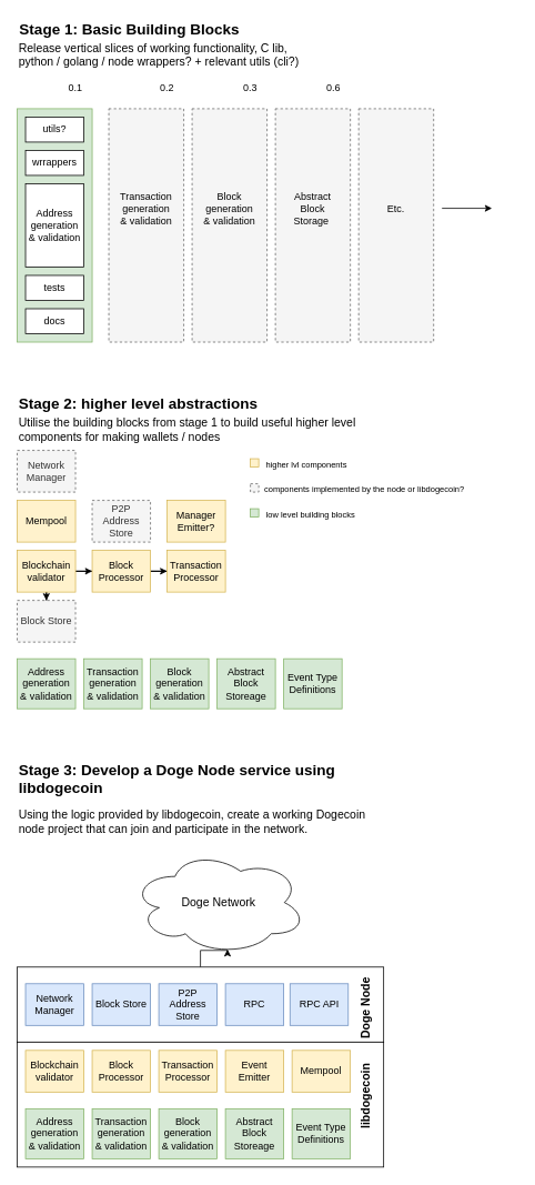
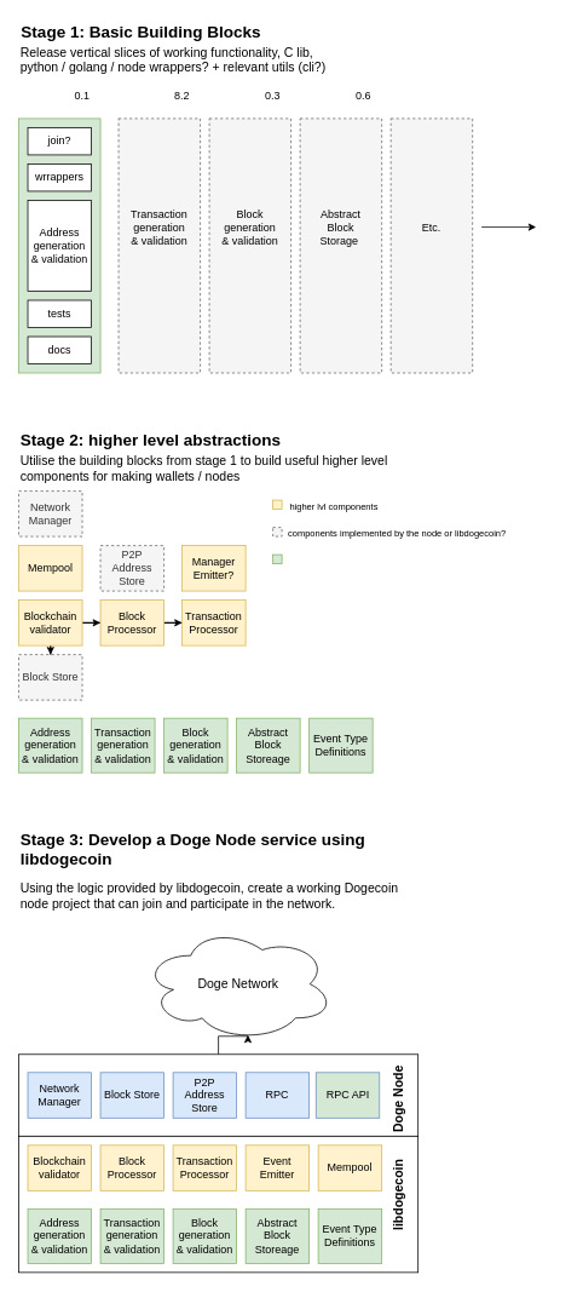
  <mxCell id="0" />
  <mxCell id="1" parent="0" />
  <mxCell id="2" style="edgeStyle=orthogonalEdgeStyle;rounded=0;orthogonalLoop=1;jettySize=auto;html=1;entryX=0.55;entryY=0.95;entryDx=0;entryDy=0;entryPerimeter=0;fontSize=14;" edge="1" parent="1" source="3" target="69"><mxGeometry relative="1" as="geometry" /></mxCell>
  <mxCell id="3" value="" style="rounded=0;whiteSpace=wrap;html=1;fontSize=10;" vertex="1" parent="1"><mxGeometry x="20" y="1160" width="440" height="90" as="geometry" /></mxCell>
  <mxCell id="4" value="" style="rounded=0;whiteSpace=wrap;html=1;fontSize=10;" vertex="1" parent="1"><mxGeometry x="20" y="1250" width="440" height="150" as="geometry" /></mxCell>
  <mxCell id="5" value="" style="rounded=0;whiteSpace=wrap;html=1;fillColor=#f5f5f5;strokeColor=#666666;fontColor=#333333;dashed=1;" vertex="1" parent="1"><mxGeometry x="430" y="130" width="90" height="280" as="geometry" /></mxCell>
  <mxCell id="6" value="" style="rounded=0;whiteSpace=wrap;html=1;fillColor=#d5e8d4;strokeColor=#82b366;" vertex="1" parent="1"><mxGeometry x="20" y="130" width="90" height="280" as="geometry" /></mxCell>
  <mxCell id="7" value="Address generation &amp;amp; validation" style="rounded=0;whiteSpace=wrap;html=1;" vertex="1" parent="1"><mxGeometry x="30" y="220" width="70" height="100" as="geometry" /></mxCell>
  <mxCell id="8" value="wrrappers" style="rounded=0;whiteSpace=wrap;html=1;" vertex="1" parent="1"><mxGeometry x="30" y="180" width="70" height="30" as="geometry" /></mxCell>
- <mxCell id="9" value="utils?" style="rounded=0;whiteSpace=wrap;html=1;" vertex="1" parent="1"><mxGeometry x="30" y="140" width="70" height="30" as="geometry" /></mxCell>
+ <mxCell id="9" value="join?" style="rounded=0;whiteSpace=wrap;html=1;" vertex="1" parent="1"><mxGeometry x="30" y="140" width="70" height="30" as="geometry" /></mxCell>
  <mxCell id="10" value="docs" style="rounded=0;whiteSpace=wrap;html=1;" vertex="1" parent="1"><mxGeometry x="30" y="370" width="70" height="30" as="geometry" /></mxCell>
  <mxCell id="11" value="0.1" style="text;html=1;strokeColor=none;fillColor=none;align=center;verticalAlign=middle;whiteSpace=wrap;rounded=0;" vertex="1" parent="1"><mxGeometry x="70" y="90" width="40" height="30" as="geometry" /></mxCell>
  <mxCell id="12" value="" style="rounded=0;whiteSpace=wrap;html=1;fillColor=#f5f5f5;strokeColor=#666666;fontColor=#333333;dashed=1;" vertex="1" parent="1"><mxGeometry x="130" y="130" width="90" height="280" as="geometry" /></mxCell>
  <mxCell id="13" value="" style="rounded=0;whiteSpace=wrap;html=1;fillColor=#f5f5f5;strokeColor=#666666;fontColor=#333333;dashed=1;" vertex="1" parent="1"><mxGeometry x="230" y="130" width="90" height="280" as="geometry" /></mxCell>
  <mxCell id="14" value="" style="rounded=0;whiteSpace=wrap;html=1;fillColor=#f5f5f5;strokeColor=#666666;fontColor=#333333;dashed=1;" vertex="1" parent="1"><mxGeometry x="330" y="130" width="90" height="280" as="geometry" /></mxCell>
  <mxCell id="15" value="Transaction generation &amp;amp; validation" style="text;html=1;strokeColor=none;fillColor=none;align=center;verticalAlign=middle;whiteSpace=wrap;rounded=0;dashed=1;" vertex="1" parent="1"><mxGeometry x="140" y="210" width="70" height="80" as="geometry" /></mxCell>
  <mxCell id="16" value="Block generation &amp;amp; validation" style="text;html=1;strokeColor=none;fillColor=none;align=center;verticalAlign=middle;whiteSpace=wrap;rounded=0;dashed=1;" vertex="1" parent="1"><mxGeometry x="240" y="210" width="70" height="80" as="geometry" /></mxCell>
  <mxCell id="17" value="Abstract Block Storage&amp;nbsp;" style="text;html=1;strokeColor=none;fillColor=none;align=center;verticalAlign=middle;whiteSpace=wrap;rounded=0;dashed=1;" vertex="1" parent="1"><mxGeometry x="340" y="210" width="70" height="80" as="geometry" /></mxCell>
- <mxCell id="18" value="0.2" style="text;html=1;strokeColor=none;fillColor=none;align=center;verticalAlign=middle;whiteSpace=wrap;rounded=0;" vertex="1" parent="1"><mxGeometry x="180" y="90" width="40" height="30" as="geometry" /></mxCell>
+ <mxCell id="18" value="8.2" style="text;html=1;strokeColor=none;fillColor=none;align=center;verticalAlign=middle;whiteSpace=wrap;rounded=0;" vertex="1" parent="1"><mxGeometry x="180" y="90" width="40" height="30" as="geometry" /></mxCell>
  <mxCell id="19" value="0.3" style="text;html=1;strokeColor=none;fillColor=none;align=center;verticalAlign=middle;whiteSpace=wrap;rounded=0;" vertex="1" parent="1"><mxGeometry x="280" y="90" width="40" height="30" as="geometry" /></mxCell>
  <mxCell id="20" value="0.6" style="text;html=1;strokeColor=none;fillColor=none;align=center;verticalAlign=middle;whiteSpace=wrap;rounded=0;" vertex="1" parent="1"><mxGeometry x="380" y="90" width="40" height="30" as="geometry" /></mxCell>
  <mxCell id="21" value="" style="endArrow=classic;html=1;rounded=0;" edge="1" parent="1"><mxGeometry width="50" height="50" relative="1" as="geometry"><mxPoint x="530" y="249.5" as="sourcePoint" /><mxPoint x="590" y="249.5" as="targetPoint" /></mxGeometry></mxCell>
  <mxCell id="22" value="Etc." style="text;html=1;strokeColor=none;fillColor=none;align=center;verticalAlign=middle;whiteSpace=wrap;rounded=0;dashed=1;" vertex="1" parent="1"><mxGeometry x="440" y="210" width="70" height="80" as="geometry" /></mxCell>
  <mxCell id="23" value="&lt;font style=&quot;font-size: 14px&quot;&gt;Release vertical slices of working functionality, C lib, python / golang / node wrappers? + relevant utils (cli?)&lt;/font&gt;" style="text;html=1;strokeColor=none;fillColor=none;align=left;verticalAlign=middle;whiteSpace=wrap;rounded=0;dashed=1;" vertex="1" parent="1"><mxGeometry x="20" y="50" width="350" height="30" as="geometry" /></mxCell>
  <mxCell id="24" value="tests" style="rounded=0;whiteSpace=wrap;html=1;" vertex="1" parent="1"><mxGeometry x="30" y="330" width="70" height="30" as="geometry" /></mxCell>
  <mxCell id="25" value="&lt;font style=&quot;font-size: 18px&quot;&gt;&lt;b&gt;Stage 1: Basic Building Blocks&lt;/b&gt;&lt;/font&gt;" style="text;html=1;strokeColor=none;fillColor=none;align=center;verticalAlign=middle;whiteSpace=wrap;rounded=0;dashed=1;fontSize=14;" vertex="1" parent="1"><mxGeometry x="20" y="20" width="270" height="30" as="geometry" /></mxCell>
  <mxCell id="26" value="Address generation &amp;amp; validation" style="rounded=0;whiteSpace=wrap;html=1;fillColor=#d5e8d4;strokeColor=#82b366;" vertex="1" parent="1"><mxGeometry x="20" y="790" width="70" height="60" as="geometry" /></mxCell>
  <mxCell id="27" value="&lt;font style=&quot;font-size: 14px&quot;&gt;Utilise the building blocks from stage 1 to build useful higher level components for making wallets / nodes&lt;/font&gt;" style="text;html=1;strokeColor=none;fillColor=none;align=left;verticalAlign=middle;whiteSpace=wrap;rounded=0;dashed=1;" vertex="1" parent="1"><mxGeometry x="20" y="500" width="420" height="30" as="geometry" /></mxCell>
  <mxCell id="28" value="&lt;font style=&quot;font-size: 18px&quot;&gt;&lt;b&gt;Stage 2: higher level abstractions&lt;/b&gt;&lt;/font&gt;" style="text;html=1;strokeColor=none;fillColor=none;align=left;verticalAlign=middle;whiteSpace=wrap;rounded=0;dashed=1;fontSize=14;" vertex="1" parent="1"><mxGeometry x="20" y="470" width="300" height="30" as="geometry" /></mxCell>
  <mxCell id="29" value="Transaction generation &amp;amp; validation" style="rounded=0;whiteSpace=wrap;html=1;fillColor=#d5e8d4;strokeColor=#82b366;" vertex="1" parent="1"><mxGeometry x="100" y="790" width="70" height="60" as="geometry" /></mxCell>
  <mxCell id="30" value="Block generation &amp;amp; validation" style="rounded=0;whiteSpace=wrap;html=1;fillColor=#d5e8d4;strokeColor=#82b366;" vertex="1" parent="1"><mxGeometry x="180" y="790" width="70" height="60" as="geometry" /></mxCell>
  <mxCell id="31" value="Abstract Block Storeage" style="rounded=0;whiteSpace=wrap;html=1;fillColor=#d5e8d4;strokeColor=#82b366;" vertex="1" parent="1"><mxGeometry x="260" y="790" width="70" height="60" as="geometry" /></mxCell>
  <mxCell id="32" style="edgeStyle=orthogonalEdgeStyle;rounded=0;orthogonalLoop=1;jettySize=auto;html=1;fontSize=18;" edge="1" parent="1" source="34" target="36"><mxGeometry relative="1" as="geometry" /></mxCell>
  <mxCell id="33" style="edgeStyle=orthogonalEdgeStyle;rounded=0;orthogonalLoop=1;jettySize=auto;html=1;fontSize=18;" edge="1" parent="1" source="34" target="41"><mxGeometry relative="1" as="geometry" /></mxCell>
  <mxCell id="34" value="Blockchain validator" style="rounded=0;whiteSpace=wrap;html=1;fillColor=#fff2cc;strokeColor=#d6b656;" vertex="1" parent="1"><mxGeometry x="20" y="660" width="70" height="50" as="geometry" /></mxCell>
  <mxCell id="35" style="edgeStyle=orthogonalEdgeStyle;rounded=0;orthogonalLoop=1;jettySize=auto;html=1;fontSize=18;" edge="1" parent="1" source="36" target="37"><mxGeometry relative="1" as="geometry" /></mxCell>
  <mxCell id="36" value="Block Processor" style="rounded=0;whiteSpace=wrap;html=1;fillColor=#fff2cc;strokeColor=#d6b656;" vertex="1" parent="1"><mxGeometry x="110" y="660" width="70" height="50" as="geometry" /></mxCell>
  <mxCell id="37" value="Transaction&lt;br&gt;Processor" style="rounded=0;whiteSpace=wrap;html=1;fillColor=#fff2cc;strokeColor=#d6b656;" vertex="1" parent="1"><mxGeometry x="200" y="660" width="70" height="50" as="geometry" /></mxCell>
  <mxCell id="38" value="Mempool&lt;span style=&quot;color: rgba(0 , 0 , 0 , 0) ; font-family: monospace ; font-size: 0px&quot;&gt;%3CmxGraphModel%3E%3Croot%3E%3CmxCell%20id%3D%220%22%2F%3E%3CmxCell%20id%3D%221%22%20parent%3D%220%22%2F%3E%3CmxCell%20id%3D%222%22%20value%3D%22Block%20Processor%22%20style%3D%22rounded%3D0%3BwhiteSpace%3Dwrap%3Bhtml%3D1%3B%22%20vertex%3D%221%22%20parent%3D%221%22%3E%3CmxGeometry%20x%3D%22280%22%20y%3D%22660%22%20width%3D%2270%22%20height%3D%2250%22%20as%3D%22geometry%22%2F%3E%3C%2FmxCell%3E%3C%2Froot%3E%3C%2FmxGraphModel%3E&lt;/span&gt;" style="rounded=0;whiteSpace=wrap;html=1;fillColor=#fff2cc;strokeColor=#d6b656;" vertex="1" parent="1"><mxGeometry x="20" y="600" width="70" height="50" as="geometry" /></mxCell>
  <mxCell id="39" value="P2P Address Store" style="rounded=0;whiteSpace=wrap;html=1;fillColor=#f5f5f5;fontColor=#333333;strokeColor=#666666;dashed=1;" vertex="1" parent="1"><mxGeometry x="110" y="600" width="70" height="50" as="geometry" /></mxCell>
  <mxCell id="40" value="Network Manager" style="rounded=0;whiteSpace=wrap;html=1;fillColor=#f5f5f5;fontColor=#333333;strokeColor=#666666;dashed=1;" vertex="1" parent="1"><mxGeometry x="20" y="540" width="70" height="50" as="geometry" /></mxCell>
  <mxCell id="41" value="Block Store" style="rounded=0;whiteSpace=wrap;html=1;fillColor=#f5f5f5;fontColor=#333333;strokeColor=#666666;dashed=1;" vertex="1" parent="1"><mxGeometry x="20" y="720" width="70" height="50" as="geometry" /></mxCell>
  <mxCell id="42" value="Manager Emitter?" style="rounded=0;whiteSpace=wrap;html=1;fillColor=#fff2cc;strokeColor=#d6b656;" vertex="1" parent="1"><mxGeometry x="200" y="600" width="70" height="50" as="geometry" /></mxCell>
  <mxCell id="43" value="" style="whiteSpace=wrap;html=1;aspect=fixed;dashed=1;fontSize=18;fillColor=#f5f5f5;fontColor=#333333;strokeColor=#666666;" vertex="1" parent="1"><mxGeometry x="300" y="580" width="10" height="10" as="geometry" /></mxCell>
  <mxCell id="44" value="" style="whiteSpace=wrap;html=1;aspect=fixed;fontSize=18;fillColor=#fff2cc;strokeColor=#d6b656;" vertex="1" parent="1"><mxGeometry x="300" y="550" width="10" height="10" as="geometry" /></mxCell>
  <mxCell id="45" value="" style="whiteSpace=wrap;html=1;aspect=fixed;fontSize=18;fillColor=#d5e8d4;strokeColor=#82b366;" vertex="1" parent="1"><mxGeometry x="300" y="610" width="10" height="10" as="geometry" /></mxCell>
- <mxCell id="46" value="&lt;font style=&quot;font-size: 10px&quot;&gt;low level building blocks&lt;/font&gt;" style="text;html=1;strokeColor=none;fillColor=none;align=center;verticalAlign=middle;whiteSpace=wrap;rounded=0;fontSize=18;" vertex="1" parent="1"><mxGeometry x="315" y="600" width="115" height="30" as="geometry" /></mxCell>
  <mxCell id="47" value="&lt;font style=&quot;font-size: 10px&quot;&gt;higher lvl components&lt;/font&gt;" style="text;html=1;strokeColor=none;fillColor=none;align=center;verticalAlign=middle;whiteSpace=wrap;rounded=0;fontSize=18;" vertex="1" parent="1"><mxGeometry x="310" y="540" width="115" height="30" as="geometry" /></mxCell>
  <mxCell id="48" value="&lt;p&gt;&lt;span style=&quot;font-size: 10px&quot;&gt;components implemented by the node or libdogecoin?&lt;/span&gt;&lt;/p&gt;" style="text;html=1;strokeColor=none;fillColor=none;align=left;verticalAlign=middle;whiteSpace=wrap;rounded=0;fontSize=18;" vertex="1" parent="1"><mxGeometry x="315" y="570" width="305" height="30" as="geometry" /></mxCell>
  <mxCell id="49" value="Event Type Definitions" style="rounded=0;whiteSpace=wrap;html=1;fillColor=#d5e8d4;strokeColor=#82b366;" vertex="1" parent="1"><mxGeometry x="340" y="790" width="70" height="60" as="geometry" /></mxCell>
  <mxCell id="50" value="&lt;font style=&quot;font-size: 14px&quot;&gt;Using the logic provided by libdogecoin, create a working Dogecoin&lt;br&gt;node project that can join and participate in the network.&lt;br&gt;&lt;/font&gt;" style="text;html=1;strokeColor=none;fillColor=none;align=left;verticalAlign=middle;whiteSpace=wrap;rounded=0;dashed=1;" vertex="1" parent="1"><mxGeometry x="20" y="970" width="420" height="30" as="geometry" /></mxCell>
  <mxCell id="51" value="&lt;font style=&quot;font-size: 18px&quot;&gt;&lt;b&gt;Stage 3: Develop a Doge Node service using libdogecoin&lt;/b&gt;&lt;/font&gt;" style="text;html=1;strokeColor=none;fillColor=none;align=left;verticalAlign=middle;whiteSpace=wrap;rounded=0;dashed=1;fontSize=14;" vertex="1" parent="1"><mxGeometry x="20" y="920" width="390" height="30" as="geometry" /></mxCell>
  <mxCell id="52" value="Address generation &amp;amp; validation" style="rounded=0;whiteSpace=wrap;html=1;fillColor=#d5e8d4;strokeColor=#82b366;" vertex="1" parent="1"><mxGeometry x="30" y="1330" width="70" height="60" as="geometry" /></mxCell>
  <mxCell id="53" value="Transaction generation &amp;amp; validation" style="rounded=0;whiteSpace=wrap;html=1;fillColor=#d5e8d4;strokeColor=#82b366;" vertex="1" parent="1"><mxGeometry x="110" y="1330" width="70" height="60" as="geometry" /></mxCell>
  <mxCell id="54" value="Block generation &amp;amp; validation" style="rounded=0;whiteSpace=wrap;html=1;fillColor=#d5e8d4;strokeColor=#82b366;" vertex="1" parent="1"><mxGeometry x="190" y="1330" width="70" height="60" as="geometry" /></mxCell>
  <mxCell id="55" value="Abstract Block Storeage" style="rounded=0;whiteSpace=wrap;html=1;fillColor=#d5e8d4;strokeColor=#82b366;" vertex="1" parent="1"><mxGeometry x="270" y="1330" width="70" height="60" as="geometry" /></mxCell>
  <mxCell id="56" value="Blockchain validator" style="rounded=0;whiteSpace=wrap;html=1;fillColor=#fff2cc;strokeColor=#d6b656;" vertex="1" parent="1"><mxGeometry x="30" y="1260" width="70" height="50" as="geometry" /></mxCell>
  <mxCell id="57" value="Block Processor" style="rounded=0;whiteSpace=wrap;html=1;fillColor=#fff2cc;strokeColor=#d6b656;" vertex="1" parent="1"><mxGeometry x="110" y="1260" width="70" height="50" as="geometry" /></mxCell>
  <mxCell id="58" value="Transaction&lt;br&gt;Processor" style="rounded=0;whiteSpace=wrap;html=1;fillColor=#fff2cc;strokeColor=#d6b656;" vertex="1" parent="1"><mxGeometry x="190" y="1260" width="70" height="50" as="geometry" /></mxCell>
  <mxCell id="59" value="Mempool&lt;span style=&quot;color: rgba(0 , 0 , 0 , 0) ; font-family: monospace ; font-size: 0px&quot;&gt;%3CmxGraphModel%3E%3Croot%3E%3CmxCell%20id%3D%220%22%2F%3E%3CmxCell%20id%3D%221%22%20parent%3D%220%22%2F%3E%3CmxCell%20id%3D%222%22%20value%3D%22Block%20Processor%22%20style%3D%22rounded%3D0%3BwhiteSpace%3Dwrap%3Bhtml%3D1%3B%22%20vertex%3D%221%22%20parent%3D%221%22%3E%3CmxGeometry%20x%3D%22280%22%20y%3D%22660%22%20width%3D%2270%22%20height%3D%2250%22%20as%3D%22geometry%22%2F%3E%3C%2FmxCell%3E%3C%2Froot%3E%3C%2FmxGraphModel%3E&lt;/span&gt;" style="rounded=0;whiteSpace=wrap;html=1;fillColor=#fff2cc;strokeColor=#d6b656;" vertex="1" parent="1"><mxGeometry x="350" y="1260" width="70" height="50" as="geometry" /></mxCell>
  <mxCell id="60" value="P2P Address Store" style="rounded=0;whiteSpace=wrap;html=1;fillColor=#dae8fc;strokeColor=#6c8ebf;" vertex="1" parent="1"><mxGeometry x="190" y="1180" width="70" height="50" as="geometry" /></mxCell>
  <mxCell id="61" value="Network Manager" style="rounded=0;whiteSpace=wrap;html=1;fillColor=#dae8fc;strokeColor=#6c8ebf;" vertex="1" parent="1"><mxGeometry x="30" y="1180" width="70" height="50" as="geometry" /></mxCell>
  <mxCell id="62" value="Block Store" style="rounded=0;whiteSpace=wrap;html=1;fillColor=#dae8fc;strokeColor=#6c8ebf;" vertex="1" parent="1"><mxGeometry x="110" y="1180" width="70" height="50" as="geometry" /></mxCell>
  <mxCell id="63" value="Event Emitter" style="rounded=0;whiteSpace=wrap;html=1;fillColor=#fff2cc;strokeColor=#d6b656;" vertex="1" parent="1"><mxGeometry x="270" y="1260" width="70" height="50" as="geometry" /></mxCell>
  <mxCell id="64" value="Event Type Definitions" style="rounded=0;whiteSpace=wrap;html=1;fillColor=#d5e8d4;strokeColor=#82b366;" vertex="1" parent="1"><mxGeometry x="350" y="1330" width="70" height="60" as="geometry" /></mxCell>
  <mxCell id="65" value="RPC" style="rounded=0;whiteSpace=wrap;html=1;fillColor=#dae8fc;strokeColor=#6c8ebf;" vertex="1" parent="1"><mxGeometry x="270" y="1180" width="70" height="50" as="geometry" /></mxCell>
- <mxCell id="66" value="RPC API" style="rounded=0;whiteSpace=wrap;html=1;fillColor=#dae8fc;strokeColor=#6c8ebf;" vertex="1" parent="1"><mxGeometry x="347.5" y="1180" width="70" height="50" as="geometry" /></mxCell>
+ <mxCell id="66" value="RPC API" style="rounded=0;whiteSpace=wrap;html=1;fillColor=#d5e8d4;strokeColor=#6c8ebf;" vertex="1" parent="1"><mxGeometry x="347.5" y="1180" width="70" height="50" as="geometry" /></mxCell>
  <mxCell id="67" value="&lt;font style=&quot;font-size: 14px&quot;&gt;&lt;b&gt;Doge Node&lt;/b&gt;&lt;/font&gt;" style="text;html=1;strokeColor=none;fillColor=none;align=center;verticalAlign=middle;whiteSpace=wrap;rounded=0;fontSize=10;rotation=-90;" vertex="1" parent="1"><mxGeometry x="397.5" y="1195" width="82.5" height="30" as="geometry" /></mxCell>
  <mxCell id="68" value="&lt;font style=&quot;font-size: 14px&quot;&gt;&lt;b&gt;libdogecoin&lt;/b&gt;&lt;/font&gt;" style="text;html=1;strokeColor=none;fillColor=none;align=center;verticalAlign=middle;whiteSpace=wrap;rounded=0;fontSize=10;rotation=-90;" vertex="1" parent="1"><mxGeometry x="408.75" y="1300" width="60" height="30" as="geometry" /></mxCell>
  <mxCell id="69" value="Doge Network" style="ellipse;shape=cloud;whiteSpace=wrap;html=1;fontSize=14;" vertex="1" parent="1"><mxGeometry x="157" y="1020" width="210" height="125" as="geometry" /></mxCell>
